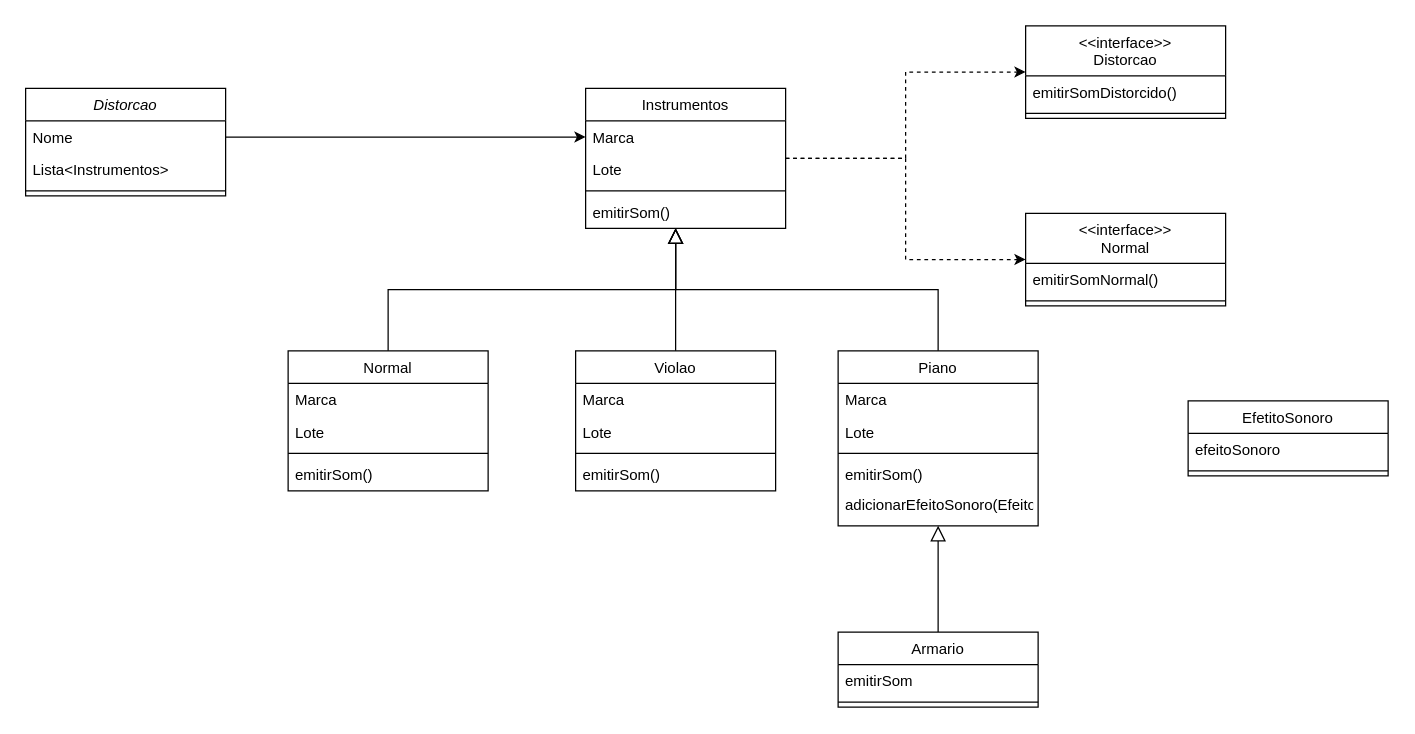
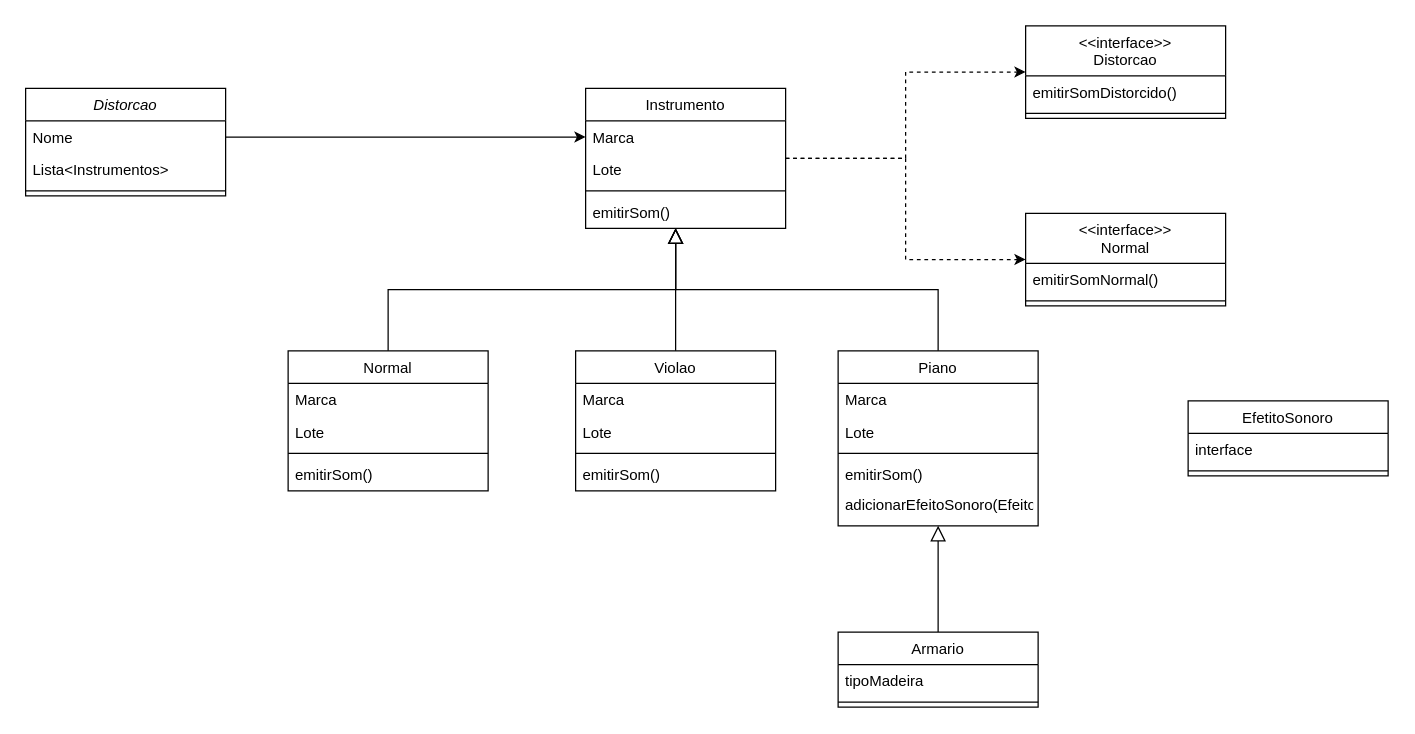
  <mxCell id="0" />
  <mxCell id="1" parent="0" />
  <mxCell id="2" value="Distorcao" style="swimlane;fontStyle=2;align=center;verticalAlign=top;childLayout=stackLayout;horizontal=1;startSize=26;horizontalStack=0;resizeParent=1;resizeLast=0;collapsible=1;marginBottom=0;rounded=0;shadow=0;strokeWidth=1;" parent="1" vertex="1"><mxGeometry x="20" y="70" width="160" height="86" as="geometry"><mxRectangle x="230" y="140" width="160" height="26" as="alternateBounds" /></mxGeometry></mxCell>
  <mxCell id="3" value="Nome" style="text;align=left;verticalAlign=top;spacingLeft=4;spacingRight=4;overflow=hidden;rotatable=0;points=[[0,0.5],[1,0.5]];portConstraint=eastwest;" parent="2" vertex="1"><mxGeometry y="26" width="160" height="26" as="geometry" /></mxCell>
  <mxCell id="4" value="Lista&lt;Instrumentos&gt;" style="text;align=left;verticalAlign=top;spacingLeft=4;spacingRight=4;overflow=hidden;rotatable=0;points=[[0,0.5],[1,0.5]];portConstraint=eastwest;rounded=0;shadow=0;html=0;" parent="2" vertex="1"><mxGeometry y="52" width="160" height="26" as="geometry" /></mxCell>
  <mxCell id="5" value="" style="line;html=1;strokeWidth=1;align=left;verticalAlign=middle;spacingTop=-1;spacingLeft=3;spacingRight=3;rotatable=0;labelPosition=right;points=[];portConstraint=eastwest;" parent="2" vertex="1"><mxGeometry y="78" width="160" height="8" as="geometry" /></mxCell>
  <mxCell id="6" value="" style="edgeStyle=orthogonalEdgeStyle;rounded=0;orthogonalLoop=1;jettySize=auto;html=1;dashed=1;" parent="1" source="8" target="13" edge="1"><mxGeometry relative="1" as="geometry" /></mxCell>
  <mxCell id="7" style="edgeStyle=orthogonalEdgeStyle;rounded=0;orthogonalLoop=1;jettySize=auto;html=1;entryX=0;entryY=0.5;entryDx=0;entryDy=0;dashed=1;" edge="1" parent="1" source="8" target="28"><mxGeometry relative="1" as="geometry" /></mxCell>
- <mxCell id="8" value="Instrumentos" style="swimlane;fontStyle=0;align=center;verticalAlign=top;childLayout=stackLayout;horizontal=1;startSize=26;horizontalStack=0;resizeParent=1;resizeLast=0;collapsible=1;marginBottom=0;rounded=0;shadow=0;strokeWidth=1;" parent="1" vertex="1"><mxGeometry x="468" y="70" width="160" height="112" as="geometry"><mxRectangle x="550" y="140" width="160" height="26" as="alternateBounds" /></mxGeometry></mxCell>
+ <mxCell id="8" value="Instrumento" style="swimlane;fontStyle=0;align=center;verticalAlign=top;childLayout=stackLayout;horizontal=1;startSize=26;horizontalStack=0;resizeParent=1;resizeLast=0;collapsible=1;marginBottom=0;rounded=0;shadow=0;strokeWidth=1;" parent="1" vertex="1"><mxGeometry x="468" y="70" width="160" height="112" as="geometry"><mxRectangle x="550" y="140" width="160" height="26" as="alternateBounds" /></mxGeometry></mxCell>
  <mxCell id="9" value="Marca" style="text;align=left;verticalAlign=top;spacingLeft=4;spacingRight=4;overflow=hidden;rotatable=0;points=[[0,0.5],[1,0.5]];portConstraint=eastwest;" parent="8" vertex="1"><mxGeometry y="26" width="160" height="26" as="geometry" /></mxCell>
  <mxCell id="10" value="Lote" style="text;align=left;verticalAlign=top;spacingLeft=4;spacingRight=4;overflow=hidden;rotatable=0;points=[[0,0.5],[1,0.5]];portConstraint=eastwest;rounded=0;shadow=0;html=0;" parent="8" vertex="1"><mxGeometry y="52" width="160" height="26" as="geometry" /></mxCell>
  <mxCell id="11" value="" style="line;html=1;strokeWidth=1;align=left;verticalAlign=middle;spacingTop=-1;spacingLeft=3;spacingRight=3;rotatable=0;labelPosition=right;points=[];portConstraint=eastwest;" parent="8" vertex="1"><mxGeometry y="78" width="160" height="8" as="geometry" /></mxCell>
  <mxCell id="12" value="emitirSom()" style="text;align=left;verticalAlign=top;spacingLeft=4;spacingRight=4;overflow=hidden;rotatable=0;points=[[0,0.5],[1,0.5]];portConstraint=eastwest;rounded=0;shadow=0;html=0;" parent="8" vertex="1"><mxGeometry y="86" width="160" height="26" as="geometry" /></mxCell>
  <mxCell id="13" value="&lt;&lt;interface&gt;&gt;&#10;Distorcao" style="swimlane;fontStyle=0;align=center;verticalAlign=top;childLayout=stackLayout;horizontal=1;startSize=40;horizontalStack=0;resizeParent=1;resizeLast=0;collapsible=1;marginBottom=0;rounded=0;shadow=0;strokeWidth=1;" parent="1" vertex="1"><mxGeometry x="820" y="20" width="160" height="74" as="geometry"><mxRectangle x="550" y="140" width="160" height="26" as="alternateBounds" /></mxGeometry></mxCell>
  <mxCell id="14" value="emitirSomDistorcido()" style="text;align=left;verticalAlign=top;spacingLeft=4;spacingRight=4;overflow=hidden;rotatable=0;points=[[0,0.5],[1,0.5]];portConstraint=eastwest;rounded=0;shadow=0;html=0;" parent="13" vertex="1"><mxGeometry y="40" width="160" height="26" as="geometry" /></mxCell>
  <mxCell id="15" value="" style="line;html=1;strokeWidth=1;align=left;verticalAlign=middle;spacingTop=-1;spacingLeft=3;spacingRight=3;rotatable=0;labelPosition=right;points=[];portConstraint=eastwest;" parent="13" vertex="1"><mxGeometry y="66" width="160" height="8" as="geometry" /></mxCell>
  <mxCell id="16" value="Normal" style="swimlane;fontStyle=0;align=center;verticalAlign=top;childLayout=stackLayout;horizontal=1;startSize=26;horizontalStack=0;resizeParent=1;resizeLast=0;collapsible=1;marginBottom=0;rounded=0;shadow=0;strokeWidth=1;" parent="1" vertex="1"><mxGeometry x="230" y="280" width="160" height="112" as="geometry"><mxRectangle x="550" y="140" width="160" height="26" as="alternateBounds" /></mxGeometry></mxCell>
  <mxCell id="17" value="Marca" style="text;align=left;verticalAlign=top;spacingLeft=4;spacingRight=4;overflow=hidden;rotatable=0;points=[[0,0.5],[1,0.5]];portConstraint=eastwest;" parent="16" vertex="1"><mxGeometry y="26" width="160" height="26" as="geometry" /></mxCell>
  <mxCell id="18" value="Lote" style="text;align=left;verticalAlign=top;spacingLeft=4;spacingRight=4;overflow=hidden;rotatable=0;points=[[0,0.5],[1,0.5]];portConstraint=eastwest;rounded=0;shadow=0;html=0;" parent="16" vertex="1"><mxGeometry y="52" width="160" height="26" as="geometry" /></mxCell>
  <mxCell id="19" value="" style="line;html=1;strokeWidth=1;align=left;verticalAlign=middle;spacingTop=-1;spacingLeft=3;spacingRight=3;rotatable=0;labelPosition=right;points=[];portConstraint=eastwest;" parent="16" vertex="1"><mxGeometry y="78" width="160" height="8" as="geometry" /></mxCell>
  <mxCell id="20" value="emitirSom()" style="text;align=left;verticalAlign=top;spacingLeft=4;spacingRight=4;overflow=hidden;rotatable=0;points=[[0,0.5],[1,0.5]];portConstraint=eastwest;rounded=0;shadow=0;html=0;" parent="16" vertex="1"><mxGeometry y="86" width="160" height="26" as="geometry" /></mxCell>
  <mxCell id="21" value="" style="endArrow=block;endSize=10;endFill=0;shadow=0;strokeWidth=1;rounded=0;edgeStyle=elbowEdgeStyle;elbow=vertical;" edge="1" parent="1" source="16"><mxGeometry width="160" relative="1" as="geometry"><mxPoint x="540" y="250" as="sourcePoint" /><mxPoint x="540" y="182" as="targetPoint" /></mxGeometry></mxCell>
  <mxCell id="22" value="Violao" style="swimlane;fontStyle=0;align=center;verticalAlign=top;childLayout=stackLayout;horizontal=1;startSize=26;horizontalStack=0;resizeParent=1;resizeLast=0;collapsible=1;marginBottom=0;rounded=0;shadow=0;strokeWidth=1;" vertex="1" parent="1"><mxGeometry x="460" y="280" width="160" height="112" as="geometry"><mxRectangle x="550" y="140" width="160" height="26" as="alternateBounds" /></mxGeometry></mxCell>
  <mxCell id="23" value="Marca" style="text;align=left;verticalAlign=top;spacingLeft=4;spacingRight=4;overflow=hidden;rotatable=0;points=[[0,0.5],[1,0.5]];portConstraint=eastwest;" vertex="1" parent="22"><mxGeometry y="26" width="160" height="26" as="geometry" /></mxCell>
  <mxCell id="24" value="Lote" style="text;align=left;verticalAlign=top;spacingLeft=4;spacingRight=4;overflow=hidden;rotatable=0;points=[[0,0.5],[1,0.5]];portConstraint=eastwest;rounded=0;shadow=0;html=0;" vertex="1" parent="22"><mxGeometry y="52" width="160" height="26" as="geometry" /></mxCell>
  <mxCell id="25" value="" style="line;html=1;strokeWidth=1;align=left;verticalAlign=middle;spacingTop=-1;spacingLeft=3;spacingRight=3;rotatable=0;labelPosition=right;points=[];portConstraint=eastwest;" vertex="1" parent="22"><mxGeometry y="78" width="160" height="8" as="geometry" /></mxCell>
  <mxCell id="26" value="emitirSom()" style="text;align=left;verticalAlign=top;spacingLeft=4;spacingRight=4;overflow=hidden;rotatable=0;points=[[0,0.5],[1,0.5]];portConstraint=eastwest;rounded=0;shadow=0;html=0;" vertex="1" parent="22"><mxGeometry y="86" width="160" height="26" as="geometry" /></mxCell>
  <mxCell id="27" value="" style="endArrow=block;endSize=10;endFill=0;shadow=0;strokeWidth=1;rounded=0;edgeStyle=elbowEdgeStyle;elbow=vertical;" edge="1" parent="1" source="22"><mxGeometry width="160" relative="1" as="geometry"><mxPoint x="540" y="250" as="sourcePoint" /><mxPoint x="540" y="182" as="targetPoint" /></mxGeometry></mxCell>
  <mxCell id="28" value="&lt;&lt;interface&gt;&gt;&#10;Normal" style="swimlane;fontStyle=0;align=center;verticalAlign=top;childLayout=stackLayout;horizontal=1;startSize=40;horizontalStack=0;resizeParent=1;resizeLast=0;collapsible=1;marginBottom=0;rounded=0;shadow=0;strokeWidth=1;" vertex="1" parent="1"><mxGeometry x="820" y="170" width="160" height="74" as="geometry"><mxRectangle x="550" y="140" width="160" height="26" as="alternateBounds" /></mxGeometry></mxCell>
  <mxCell id="29" value="emitirSomNormal()" style="text;align=left;verticalAlign=top;spacingLeft=4;spacingRight=4;overflow=hidden;rotatable=0;points=[[0,0.5],[1,0.5]];portConstraint=eastwest;rounded=0;shadow=0;html=0;" vertex="1" parent="28"><mxGeometry y="40" width="160" height="26" as="geometry" /></mxCell>
  <mxCell id="30" value="" style="line;html=1;strokeWidth=1;align=left;verticalAlign=middle;spacingTop=-1;spacingLeft=3;spacingRight=3;rotatable=0;labelPosition=right;points=[];portConstraint=eastwest;" vertex="1" parent="28"><mxGeometry y="66" width="160" height="8" as="geometry" /></mxCell>
  <mxCell id="31" value="Piano" style="swimlane;fontStyle=0;align=center;verticalAlign=top;childLayout=stackLayout;horizontal=1;startSize=26;horizontalStack=0;resizeParent=1;resizeLast=0;collapsible=1;marginBottom=0;rounded=0;shadow=0;strokeWidth=1;" vertex="1" parent="1"><mxGeometry x="670" y="280" width="160" height="140" as="geometry"><mxRectangle x="550" y="140" width="160" height="26" as="alternateBounds" /></mxGeometry></mxCell>
  <mxCell id="32" value="Marca" style="text;align=left;verticalAlign=top;spacingLeft=4;spacingRight=4;overflow=hidden;rotatable=0;points=[[0,0.5],[1,0.5]];portConstraint=eastwest;" vertex="1" parent="31"><mxGeometry y="26" width="160" height="26" as="geometry" /></mxCell>
  <mxCell id="33" value="Lote" style="text;align=left;verticalAlign=top;spacingLeft=4;spacingRight=4;overflow=hidden;rotatable=0;points=[[0,0.5],[1,0.5]];portConstraint=eastwest;rounded=0;shadow=0;html=0;" vertex="1" parent="31"><mxGeometry y="52" width="160" height="26" as="geometry" /></mxCell>
  <mxCell id="34" value="" style="line;html=1;strokeWidth=1;align=left;verticalAlign=middle;spacingTop=-1;spacingLeft=3;spacingRight=3;rotatable=0;labelPosition=right;points=[];portConstraint=eastwest;" vertex="1" parent="31"><mxGeometry y="78" width="160" height="8" as="geometry" /></mxCell>
  <mxCell id="35" value="emitirSom()" style="text;align=left;verticalAlign=top;spacingLeft=4;spacingRight=4;overflow=hidden;rotatable=0;points=[[0,0.5],[1,0.5]];portConstraint=eastwest;rounded=0;shadow=0;html=0;" vertex="1" parent="31"><mxGeometry y="86" width="160" height="24" as="geometry" /></mxCell>
  <mxCell id="36" value="adicionarEfeitoSonoro(EfeitoSonoro)&#10;" style="text;align=left;verticalAlign=top;spacingLeft=4;spacingRight=4;overflow=hidden;rotatable=0;points=[[0,0.5],[1,0.5]];portConstraint=eastwest;rounded=0;shadow=0;html=0;" vertex="1" parent="31"><mxGeometry y="110" width="160" height="30" as="geometry" /></mxCell>
  <mxCell id="37" value="" style="endArrow=block;endSize=10;endFill=0;shadow=0;strokeWidth=1;rounded=0;edgeStyle=elbowEdgeStyle;elbow=vertical;" edge="1" parent="1" source="31"><mxGeometry width="160" relative="1" as="geometry"><mxPoint x="750" y="250" as="sourcePoint" /><mxPoint x="540" y="182" as="targetPoint" /></mxGeometry></mxCell>
  <mxCell id="38" style="edgeStyle=orthogonalEdgeStyle;rounded=0;orthogonalLoop=1;jettySize=auto;html=1;entryX=0;entryY=0.5;entryDx=0;entryDy=0;" edge="1" parent="1" source="3" target="9"><mxGeometry relative="1" as="geometry" /></mxCell>
  <mxCell id="39" value="EfetitoSonoro" style="swimlane;fontStyle=0;align=center;verticalAlign=top;childLayout=stackLayout;horizontal=1;startSize=26;horizontalStack=0;resizeParent=1;resizeLast=0;collapsible=1;marginBottom=0;rounded=0;shadow=0;strokeWidth=1;" vertex="1" parent="1"><mxGeometry x="950" y="320" width="160" height="60" as="geometry"><mxRectangle x="550" y="140" width="160" height="26" as="alternateBounds" /></mxGeometry></mxCell>
- <mxCell id="40" value="efeitoSonoro&#10;" style="text;align=left;verticalAlign=top;spacingLeft=4;spacingRight=4;overflow=hidden;rotatable=0;points=[[0,0.5],[1,0.5]];portConstraint=eastwest;" vertex="1" parent="39"><mxGeometry y="26" width="160" height="26" as="geometry" /></mxCell>
+ <mxCell id="40" value="interface&#10;" style="text;align=left;verticalAlign=top;spacingLeft=4;spacingRight=4;overflow=hidden;rotatable=0;points=[[0,0.5],[1,0.5]];portConstraint=eastwest;" vertex="1" parent="39"><mxGeometry y="26" width="160" height="26" as="geometry" /></mxCell>
  <mxCell id="41" value="" style="line;html=1;strokeWidth=1;align=left;verticalAlign=middle;spacingTop=-1;spacingLeft=3;spacingRight=3;rotatable=0;labelPosition=right;points=[];portConstraint=eastwest;" vertex="1" parent="39"><mxGeometry y="52" width="160" height="8" as="geometry" /></mxCell>
  <mxCell id="42" value="Armario" style="swimlane;fontStyle=0;align=center;verticalAlign=top;childLayout=stackLayout;horizontal=1;startSize=26;horizontalStack=0;resizeParent=1;resizeLast=0;collapsible=1;marginBottom=0;rounded=0;shadow=0;strokeWidth=1;" vertex="1" parent="1"><mxGeometry x="670" y="505" width="160" height="60" as="geometry"><mxRectangle x="550" y="140" width="160" height="26" as="alternateBounds" /></mxGeometry></mxCell>
- <mxCell id="43" value="emitirSom" style="text;align=left;verticalAlign=top;spacingLeft=4;spacingRight=4;overflow=hidden;rotatable=0;points=[[0,0.5],[1,0.5]];portConstraint=eastwest;" vertex="1" parent="42"><mxGeometry y="26" width="160" height="26" as="geometry" /></mxCell>
+ <mxCell id="43" value="tipoMadeira" style="text;align=left;verticalAlign=top;spacingLeft=4;spacingRight=4;overflow=hidden;rotatable=0;points=[[0,0.5],[1,0.5]];portConstraint=eastwest;" vertex="1" parent="42"><mxGeometry y="26" width="160" height="26" as="geometry" /></mxCell>
  <mxCell id="44" value="" style="line;html=1;strokeWidth=1;align=left;verticalAlign=middle;spacingTop=-1;spacingLeft=3;spacingRight=3;rotatable=0;labelPosition=right;points=[];portConstraint=eastwest;" vertex="1" parent="42"><mxGeometry y="52" width="160" height="8" as="geometry" /></mxCell>
  <mxCell id="45" value="" style="endArrow=block;endSize=10;endFill=0;shadow=0;strokeWidth=1;rounded=0;edgeStyle=elbowEdgeStyle;elbow=vertical;" edge="1" parent="1" source="42"><mxGeometry width="160" relative="1" as="geometry"><mxPoint x="960" y="518" as="sourcePoint" /><mxPoint x="750" y="420" as="targetPoint" /></mxGeometry></mxCell>
